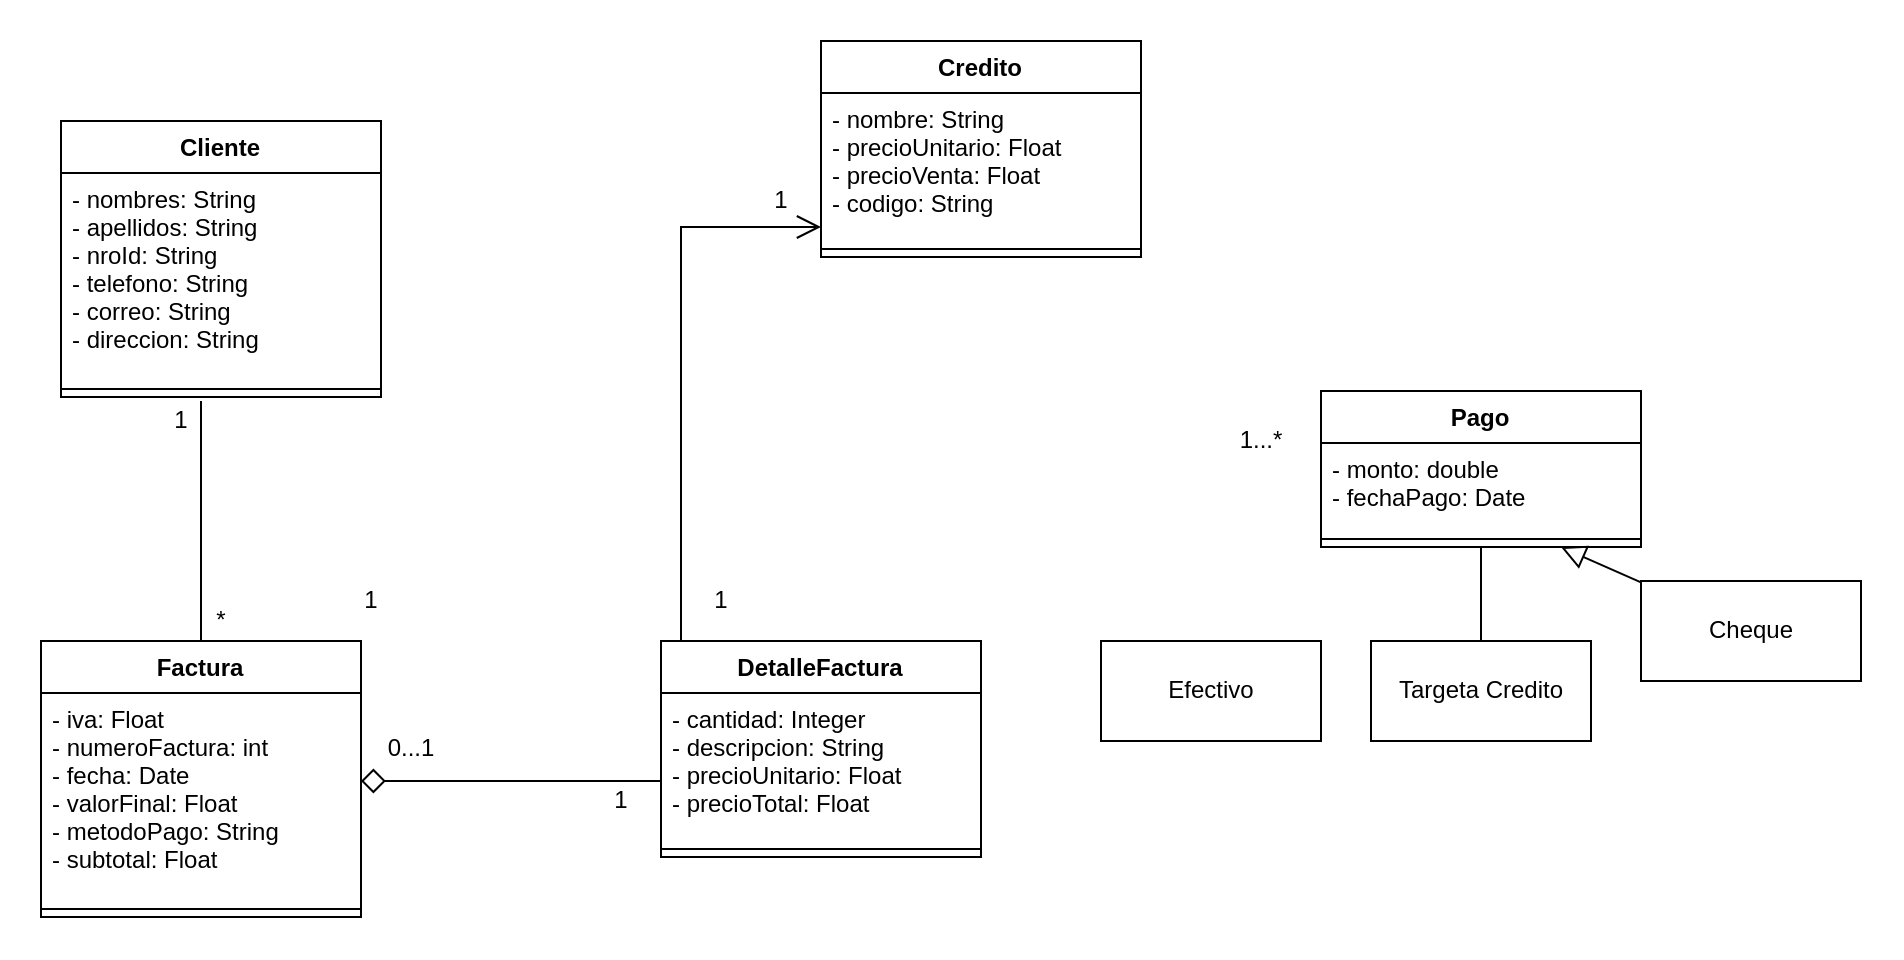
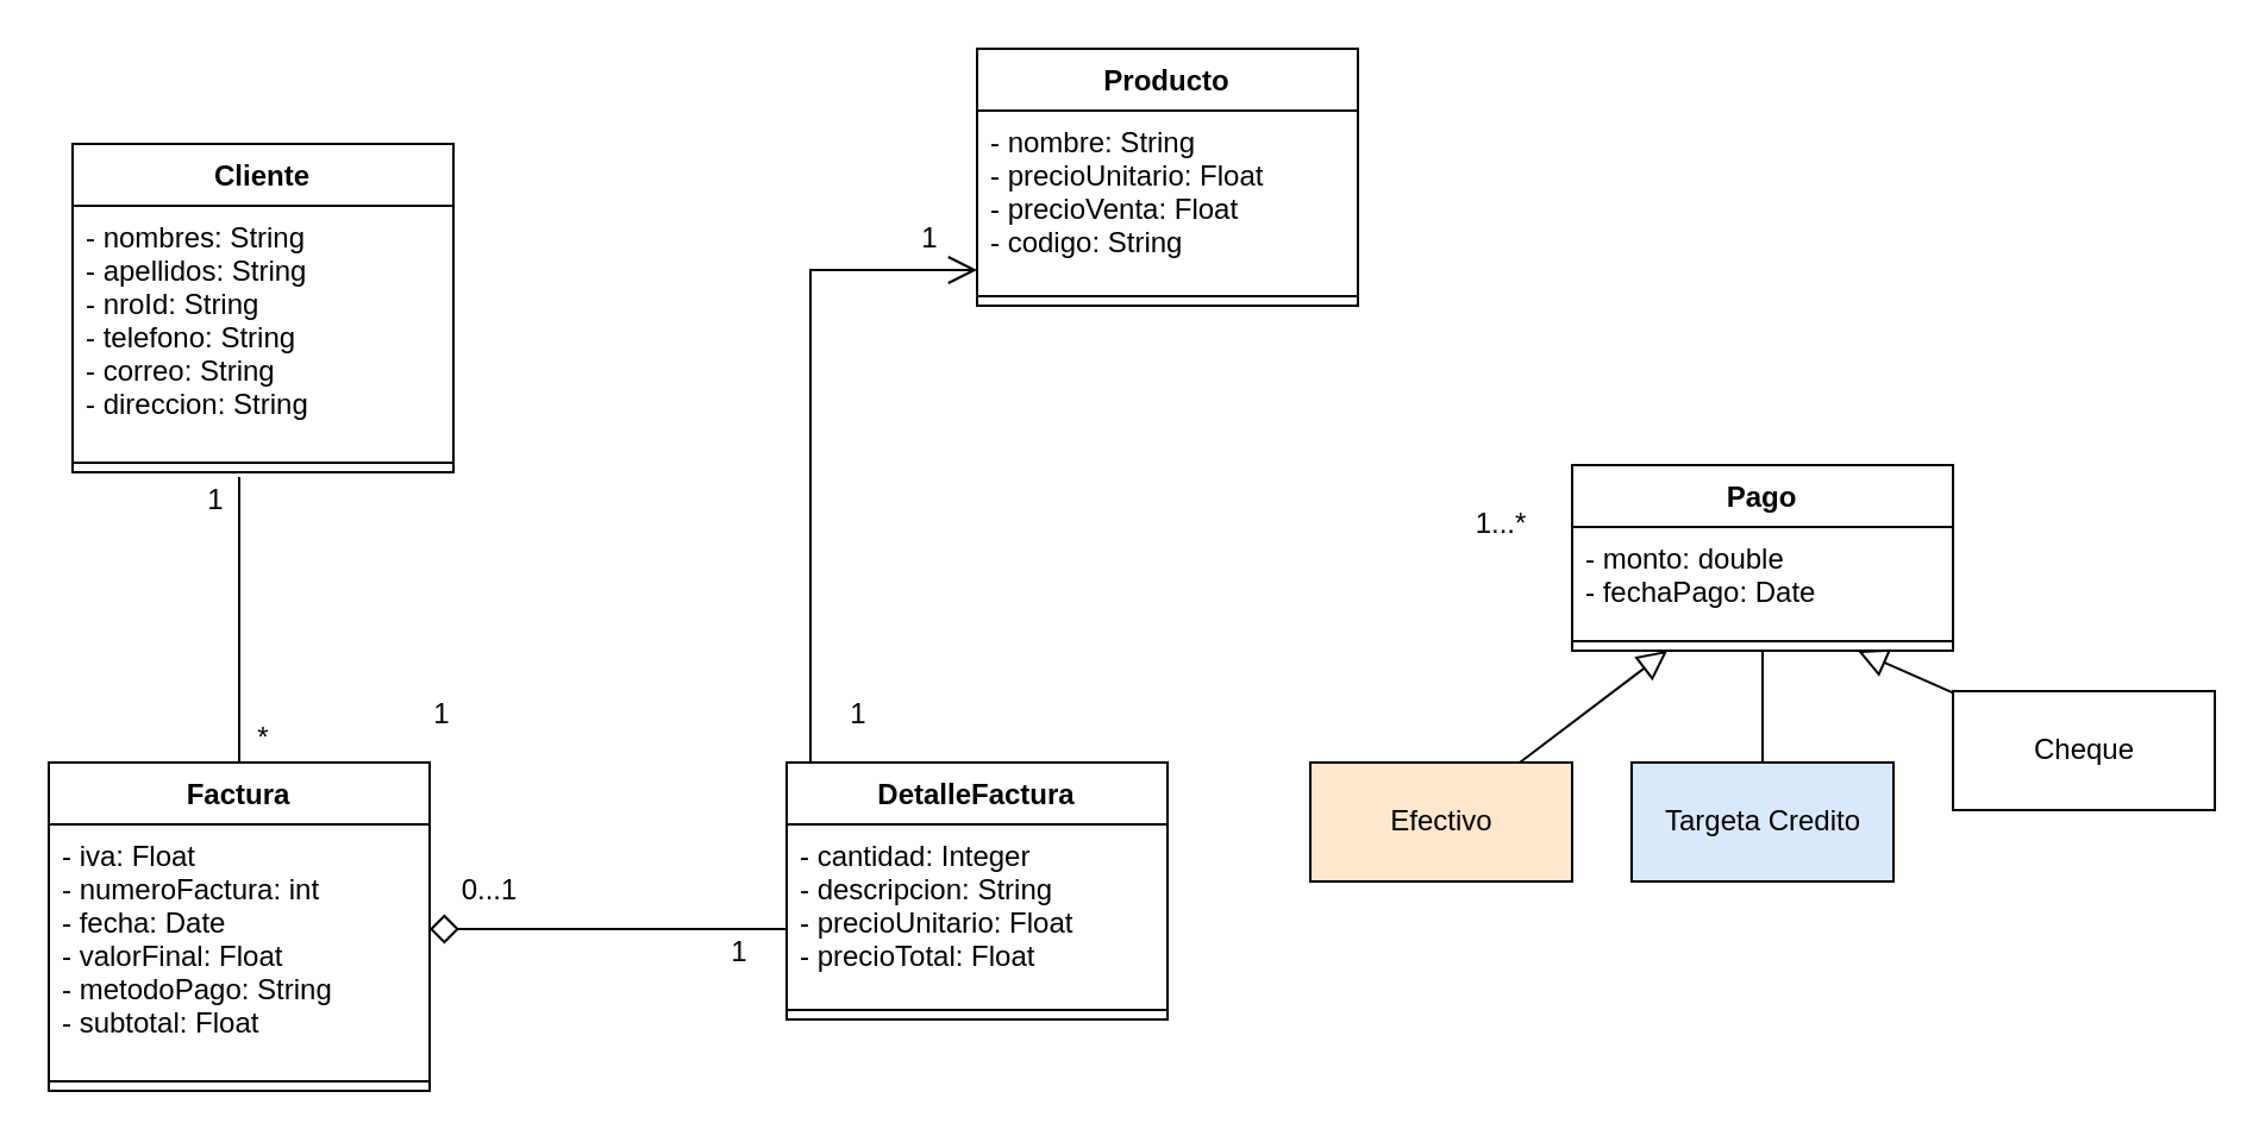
  <mxCell id="0" />
  <mxCell id="1" parent="0" />
  <mxCell id="2" value="Cliente" style="swimlane;fontStyle=1;align=center;verticalAlign=top;childLayout=stackLayout;horizontal=1;startSize=26;horizontalStack=0;resizeParent=1;resizeParentMax=0;resizeLast=0;collapsible=1;marginBottom=0;" vertex="1" parent="1"><mxGeometry x="30" y="60" width="160" height="138" as="geometry" /></mxCell>
  <mxCell id="3" value="- nombres: String&#10;- apellidos: String&#10;- nroId: String&#10;- telefono: String&#10;- correo: String&#10;- direccion: String" style="text;strokeColor=none;fillColor=none;align=left;verticalAlign=top;spacingLeft=4;spacingRight=4;overflow=hidden;rotatable=0;points=[[0,0.5],[1,0.5]];portConstraint=eastwest;" vertex="1" parent="2"><mxGeometry y="26" width="160" height="104" as="geometry" /></mxCell>
  <mxCell id="4" value="" style="line;strokeWidth=1;fillColor=none;align=left;verticalAlign=middle;spacingTop=-1;spacingLeft=3;spacingRight=3;rotatable=0;labelPosition=right;points=[];portConstraint=eastwest;strokeColor=inherit;" vertex="1" parent="2"><mxGeometry y="130" width="160" height="8" as="geometry" /></mxCell>
- <mxCell id="5" value="Credito" style="swimlane;fontStyle=1;align=center;verticalAlign=top;childLayout=stackLayout;horizontal=1;startSize=26;horizontalStack=0;resizeParent=1;resizeParentMax=0;resizeLast=0;collapsible=1;marginBottom=0;" vertex="1" parent="1"><mxGeometry x="410" y="20" width="160" height="108" as="geometry" /></mxCell>
+ <mxCell id="5" value="Producto" style="swimlane;fontStyle=1;align=center;verticalAlign=top;childLayout=stackLayout;horizontal=1;startSize=26;horizontalStack=0;resizeParent=1;resizeParentMax=0;resizeLast=0;collapsible=1;marginBottom=0;" vertex="1" parent="1"><mxGeometry x="410" y="20" width="160" height="108" as="geometry" /></mxCell>
  <mxCell id="6" value="- nombre: String&#10;- precioUnitario: Float&#10;- precioVenta: Float&#10;- codigo: String" style="text;strokeColor=none;fillColor=none;align=left;verticalAlign=top;spacingLeft=4;spacingRight=4;overflow=hidden;rotatable=0;points=[[0,0.5],[1,0.5]];portConstraint=eastwest;" vertex="1" parent="5"><mxGeometry y="26" width="160" height="74" as="geometry" /></mxCell>
  <mxCell id="7" value="" style="line;strokeWidth=1;fillColor=none;align=left;verticalAlign=middle;spacingTop=-1;spacingLeft=3;spacingRight=3;rotatable=0;labelPosition=right;points=[];portConstraint=eastwest;strokeColor=inherit;" vertex="1" parent="5"><mxGeometry y="100" width="160" height="8" as="geometry" /></mxCell>
  <mxCell id="8" style="edgeStyle=orthogonalEdgeStyle;rounded=0;orthogonalLoop=1;jettySize=auto;html=1;endArrow=none;endFill=0;" edge="1" parent="1" source="9"><mxGeometry relative="1" as="geometry"><mxPoint x="100" y="200" as="targetPoint" /><Array as="points"><mxPoint x="100" y="210" /><mxPoint x="100" y="210" /></Array></mxGeometry></mxCell>
  <mxCell id="9" value="Factura" style="swimlane;fontStyle=1;align=center;verticalAlign=top;childLayout=stackLayout;horizontal=1;startSize=26;horizontalStack=0;resizeParent=1;resizeParentMax=0;resizeLast=0;collapsible=1;marginBottom=0;" vertex="1" parent="1"><mxGeometry x="20" y="320" width="160" height="138" as="geometry" /></mxCell>
  <mxCell id="10" value="- iva: Float&#10;- numeroFactura: int&#10;- fecha: Date&#10;- valorFinal: Float&#10;- metodoPago: String&#10;- subtotal: Float" style="text;strokeColor=none;fillColor=none;align=left;verticalAlign=top;spacingLeft=4;spacingRight=4;overflow=hidden;rotatable=0;points=[[0,0.5],[1,0.5]];portConstraint=eastwest;" vertex="1" parent="9"><mxGeometry y="26" width="160" height="104" as="geometry" /></mxCell>
  <mxCell id="11" value="" style="line;strokeWidth=1;fillColor=none;align=left;verticalAlign=middle;spacingTop=-1;spacingLeft=3;spacingRight=3;rotatable=0;labelPosition=right;points=[];portConstraint=eastwest;strokeColor=inherit;" vertex="1" parent="9"><mxGeometry y="130" width="160" height="8" as="geometry" /></mxCell>
  <mxCell id="12" style="edgeStyle=orthogonalEdgeStyle;rounded=0;orthogonalLoop=1;jettySize=auto;html=1;startArrow=none;startFill=0;endArrow=open;endFill=0;startSize=10;endSize=10;" edge="1" parent="1" source="13" target="6"><mxGeometry relative="1" as="geometry"><Array as="points"><mxPoint x="340" y="113" /></Array></mxGeometry></mxCell>
  <mxCell id="13" value="DetalleFactura" style="swimlane;fontStyle=1;align=center;verticalAlign=top;childLayout=stackLayout;horizontal=1;startSize=26;horizontalStack=0;resizeParent=1;resizeParentMax=0;resizeLast=0;collapsible=1;marginBottom=0;" vertex="1" parent="1"><mxGeometry x="330" y="320" width="160" height="108" as="geometry" /></mxCell>
  <mxCell id="14" value="- cantidad: Integer&#10;- descripcion: String&#10;- precioUnitario: Float&#10;- precioTotal: Float" style="text;strokeColor=none;fillColor=none;align=left;verticalAlign=top;spacingLeft=4;spacingRight=4;overflow=hidden;rotatable=0;points=[[0,0.5],[1,0.5]];portConstraint=eastwest;" vertex="1" parent="13"><mxGeometry y="26" width="160" height="74" as="geometry" /></mxCell>
  <mxCell id="15" value="" style="line;strokeWidth=1;fillColor=none;align=left;verticalAlign=middle;spacingTop=-1;spacingLeft=3;spacingRight=3;rotatable=0;labelPosition=right;points=[];portConstraint=eastwest;strokeColor=inherit;" vertex="1" parent="13"><mxGeometry y="100" width="160" height="8" as="geometry" /></mxCell>
  <mxCell id="16" value="Pago" style="swimlane;fontStyle=1;align=center;verticalAlign=top;childLayout=stackLayout;horizontal=1;startSize=26;horizontalStack=0;resizeParent=1;resizeParentMax=0;resizeLast=0;collapsible=1;marginBottom=0;" vertex="1" parent="1"><mxGeometry x="660" y="195" width="160" height="78" as="geometry" /></mxCell>
  <mxCell id="17" value="- monto: double&#10;- fechaPago: Date" style="text;strokeColor=none;fillColor=none;align=left;verticalAlign=top;spacingLeft=4;spacingRight=4;overflow=hidden;rotatable=0;points=[[0,0.5],[1,0.5]];portConstraint=eastwest;" vertex="1" parent="16"><mxGeometry y="26" width="160" height="44" as="geometry" /></mxCell>
  <mxCell id="18" value="" style="line;strokeWidth=1;fillColor=none;align=left;verticalAlign=middle;spacingTop=-1;spacingLeft=3;spacingRight=3;rotatable=0;labelPosition=right;points=[];portConstraint=eastwest;strokeColor=inherit;" vertex="1" parent="16"><mxGeometry y="70" width="160" height="8" as="geometry" /></mxCell>
  <mxCell id="19" value="1" style="text;html=1;align=center;verticalAlign=middle;resizable=0;points=[];autosize=1;strokeColor=none;fillColor=none;" vertex="1" parent="1"><mxGeometry x="75" y="195" width="30" height="30" as="geometry" /></mxCell>
  <mxCell id="20" value="*" style="text;html=1;align=center;verticalAlign=middle;resizable=0;points=[];autosize=1;strokeColor=none;fillColor=none;" vertex="1" parent="1"><mxGeometry x="95" y="295" width="30" height="30" as="geometry" /></mxCell>
  <mxCell id="21" style="edgeStyle=orthogonalEdgeStyle;rounded=0;orthogonalLoop=1;jettySize=auto;html=1;endArrow=diamond;endFill=0;startArrow=none;startFill=0;startSize=10;endSize=10;" edge="1" parent="1" source="14" target="9"><mxGeometry relative="1" as="geometry"><Array as="points"><mxPoint x="290" y="390" /><mxPoint x="290" y="390" /></Array></mxGeometry></mxCell>
  <mxCell id="22" value="0...1" style="text;html=1;align=center;verticalAlign=middle;resizable=0;points=[];autosize=1;strokeColor=none;fillColor=none;" vertex="1" parent="1"><mxGeometry x="180" y="359" width="50" height="30" as="geometry" /></mxCell>
  <mxCell id="23" value="1" style="text;html=1;align=center;verticalAlign=middle;resizable=0;points=[];autosize=1;strokeColor=none;fillColor=none;" vertex="1" parent="1"><mxGeometry x="295" y="385" width="30" height="30" as="geometry" /></mxCell>
  <mxCell id="24" value="1" style="text;html=1;align=center;verticalAlign=middle;resizable=0;points=[];autosize=1;strokeColor=none;fillColor=none;" vertex="1" parent="1"><mxGeometry x="375" y="85" width="30" height="30" as="geometry" /></mxCell>
  <mxCell id="25" value="1" style="text;html=1;align=center;verticalAlign=middle;resizable=0;points=[];autosize=1;strokeColor=none;fillColor=none;" vertex="1" parent="1"><mxGeometry x="345" y="285" width="30" height="30" as="geometry" /></mxCell>
- <mxCell id="27" value="Efectivo" style="html=1;" vertex="1" parent="1"><mxGeometry x="550" y="320" width="110" height="50" as="geometry" /></mxCell>
+ <mxCell id="26" style="rounded=0;orthogonalLoop=1;jettySize=auto;html=1;startArrow=none;startFill=0;endArrow=block;endFill=0;startSize=10;endSize=10;entryX=0.25;entryY=1;entryDx=0;entryDy=0;" edge="1" parent="1" source="27" target="16"><mxGeometry relative="1" as="geometry"><mxPoint x="710" y="270" as="targetPoint" /></mxGeometry></mxCell>
+ <mxCell id="27" value="Efectivo" style="html=1;fillColor=#ffe6cc;" vertex="1" parent="1"><mxGeometry x="550" y="320" width="110" height="50" as="geometry" /></mxCell>
  <mxCell id="28" style="rounded=0;orthogonalLoop=1;jettySize=auto;html=1;startArrow=none;startFill=0;endArrow=block;endFill=0;startSize=10;endSize=10;entryX=0.75;entryY=1;entryDx=0;entryDy=0;" edge="1" parent="1" source="29" target="16"><mxGeometry relative="1" as="geometry"><mxPoint x="780" y="280" as="targetPoint" /></mxGeometry></mxCell>
  <mxCell id="29" value="Cheque" style="html=1;" vertex="1" parent="1"><mxGeometry x="820" y="290" width="110" height="50" as="geometry" /></mxCell>
  <mxCell id="30" value="" style="edgeStyle=orthogonalEdgeStyle;rounded=0;orthogonalLoop=1;jettySize=auto;html=1;startArrow=none;startFill=0;endArrow=none;endFill=0;startSize=10;endSize=10;entryX=0.5;entryY=1;entryDx=0;entryDy=0;" edge="1" parent="1" source="31" target="16"><mxGeometry relative="1" as="geometry" /></mxCell>
- <mxCell id="31" value="Targeta Credito" style="html=1;" vertex="1" parent="1"><mxGeometry x="685" y="320" width="110" height="50" as="geometry" /></mxCell>
+ <mxCell id="31" value="Targeta Credito" style="html=1;fillColor=#dae8fc;" vertex="1" parent="1"><mxGeometry x="685" y="320" width="110" height="50" as="geometry" /></mxCell>
  <mxCell id="32" value="1...*" style="text;html=1;align=center;verticalAlign=middle;resizable=0;points=[];autosize=1;strokeColor=none;fillColor=none;" vertex="1" parent="1"><mxGeometry x="610" y="205" width="40" height="30" as="geometry" /></mxCell>
  <mxCell id="33" value="1" style="text;html=1;align=center;verticalAlign=middle;resizable=0;points=[];autosize=1;strokeColor=none;fillColor=none;" vertex="1" parent="1"><mxGeometry x="170" y="285" width="30" height="30" as="geometry" /></mxCell>
